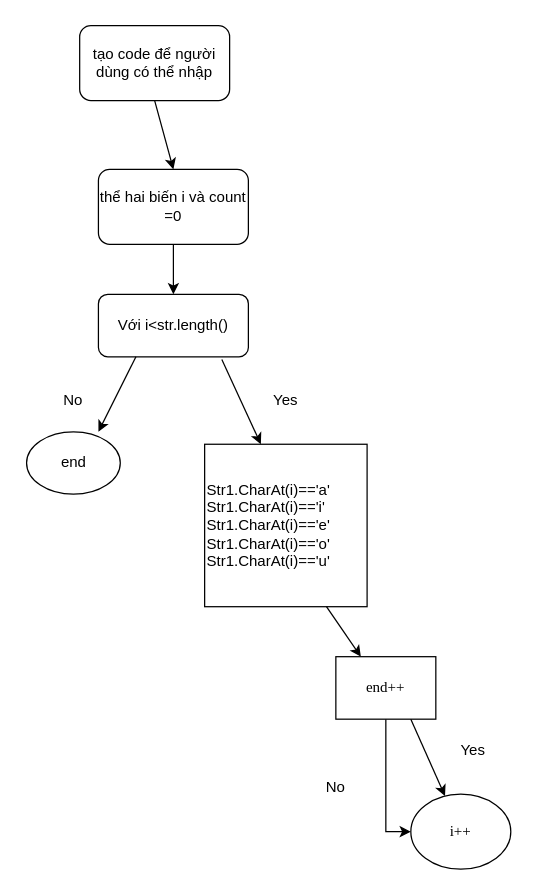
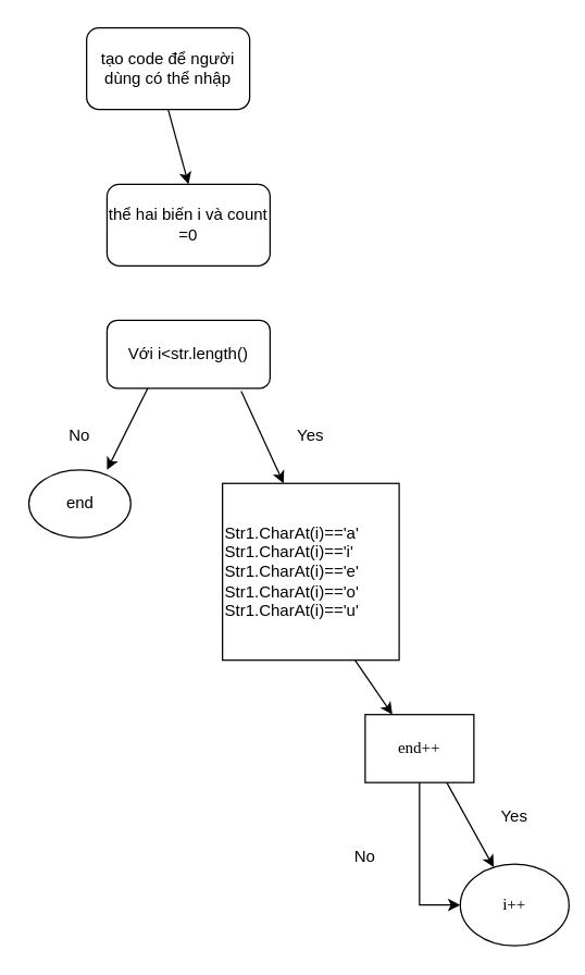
  <mxCell id="0" />
  <mxCell id="1" parent="0" />
  <mxCell id="2" value="tạo code để người&lt;br&gt;dùng có thể nhập" style="rounded=1;whiteSpace=wrap;html=1;" parent="1" vertex="1"><mxGeometry x="63" y="20" width="120" height="60" as="geometry" /></mxCell>
  <mxCell id="3" value="thể hai biến i và count&lt;br&gt;=0" style="rounded=1;whiteSpace=wrap;html=1;" parent="1" vertex="1"><mxGeometry x="78" y="135" width="120" height="60" as="geometry" /></mxCell>
  <mxCell id="4" value="Với i&amp;lt;str.length()" style="rounded=1;whiteSpace=wrap;html=1;" parent="1" vertex="1"><mxGeometry x="78" y="235" width="120" height="50" as="geometry" /></mxCell>
  <mxCell id="5" value="" style="endArrow=classic;html=1;rounded=0;exitX=0.823;exitY=1.043;exitDx=0;exitDy=0;exitPerimeter=0;" parent="1" source="4" edge="1"><mxGeometry width="50" height="50" relative="1" as="geometry"><mxPoint x="208" y="335" as="sourcePoint" /><mxPoint x="208" y="355" as="targetPoint" /></mxGeometry></mxCell>
  <mxCell id="6" value="" style="endArrow=classic;html=1;rounded=0;exitX=0.25;exitY=1;exitDx=0;exitDy=0;" parent="1" source="4" edge="1"><mxGeometry width="50" height="50" relative="1" as="geometry"><mxPoint x="48" y="355" as="sourcePoint" /><mxPoint x="78" y="345" as="targetPoint" /></mxGeometry></mxCell>
  <mxCell id="7" value="Yes" style="text;html=1;strokeColor=none;fillColor=none;align=center;verticalAlign=middle;whiteSpace=wrap;rounded=0;" parent="1" vertex="1"><mxGeometry x="198" y="305" width="60" height="30" as="geometry" /></mxCell>
  <mxCell id="8" value="No" style="text;html=1;strokeColor=none;fillColor=none;align=center;verticalAlign=middle;whiteSpace=wrap;rounded=0;" parent="1" vertex="1"><mxGeometry x="28" y="305" width="60" height="30" as="geometry" /></mxCell>
  <mxCell id="9" value="&lt;span style=&quot;background-color: initial;&quot;&gt;Str1.CharAt(i)=='a'&lt;br&gt;&lt;/span&gt;Str1.CharAt(i)=='i'&lt;br&gt;Str1.CharAt(i)=='e'&lt;br&gt;Str1.CharAt(i)=='o'&lt;br&gt;Str1.CharAt(i)=='u'&lt;span style=&quot;background-color: initial;&quot;&gt;&lt;br&gt;&lt;/span&gt;" style="whiteSpace=wrap;html=1;aspect=fixed;align=left;" parent="1" vertex="1"><mxGeometry x="163" y="355" width="130" height="130" as="geometry" /></mxCell>
  <mxCell id="10" value="end" style="ellipse;whiteSpace=wrap;html=1;" parent="1" vertex="1"><mxGeometry x="20.5" y="345" width="75" height="50" as="geometry" /></mxCell>
  <mxCell id="11" value="" style="endArrow=classic;html=1;rounded=0;fontFamily=Times New Roman;exitX=0.75;exitY=1;exitDx=0;exitDy=0;" parent="1" source="9" edge="1"><mxGeometry width="50" height="50" relative="1" as="geometry"><mxPoint x="328" y="515" as="sourcePoint" /><mxPoint x="288" y="525" as="targetPoint" /></mxGeometry></mxCell>
- <mxCell id="12" value="i++" style="ellipse;whiteSpace=wrap;html=1;fontFamily=Times New Roman;" parent="1" vertex="1"><mxGeometry x="328" y="635" width="80" height="60" as="geometry" /></mxCell>
+ <mxCell id="12" value="i++" style="ellipse;whiteSpace=wrap;html=1;fontFamily=Times New Roman;" parent="1" vertex="1"><mxGeometry x="338" y="635" width="80" height="60" as="geometry" /></mxCell>
  <mxCell id="13" value="" style="edgeStyle=orthogonalEdgeStyle;rounded=0;orthogonalLoop=1;jettySize=auto;html=1;entryX=0;entryY=0.5;entryDx=0;entryDy=0;" edge="1" parent="1" source="14" target="12"><mxGeometry relative="1" as="geometry" /></mxCell>
  <mxCell id="14" value="end++" style="rounded=0;whiteSpace=wrap;html=1;fontFamily=Times New Roman;" parent="1" vertex="1"><mxGeometry x="268" y="525" width="80" height="50" as="geometry" /></mxCell>
  <mxCell id="15" value="" style="endArrow=classic;html=1;rounded=0;fontFamily=Times New Roman;exitX=0.75;exitY=1;exitDx=0;exitDy=0;" parent="1" source="14" target="12" edge="1"><mxGeometry width="50" height="50" relative="1" as="geometry"><mxPoint x="348" y="605" as="sourcePoint" /><mxPoint x="398" y="555" as="targetPoint" /></mxGeometry></mxCell>
  <mxCell id="16" value="" style="endArrow=classic;html=1;rounded=0;fontFamily=Times New Roman;exitX=0.5;exitY=1;exitDx=0;exitDy=0;entryX=0.5;entryY=0;entryDx=0;entryDy=0;" parent="1" source="2" target="3" edge="1"><mxGeometry width="50" height="50" relative="1" as="geometry"><mxPoint x="128" y="125" as="sourcePoint" /><mxPoint x="178" y="75" as="targetPoint" /></mxGeometry></mxCell>
- <mxCell id="17" value="" style="endArrow=classic;html=1;rounded=0;fontFamily=Times New Roman;exitX=0.5;exitY=1;exitDx=0;exitDy=0;entryX=0.5;entryY=0;entryDx=0;entryDy=0;" parent="1" source="3" target="4" edge="1"><mxGeometry width="50" height="50" relative="1" as="geometry"><mxPoint x="258" y="225" as="sourcePoint" /><mxPoint x="308" y="175" as="targetPoint" /></mxGeometry></mxCell>
  <mxCell id="18" value="Yes&lt;br&gt;" style="text;html=1;strokeColor=none;fillColor=none;align=center;verticalAlign=middle;whiteSpace=wrap;rounded=0;" vertex="1" parent="1"><mxGeometry x="348" y="585" width="60" height="30" as="geometry" /></mxCell>
  <mxCell id="19" value="No" style="text;html=1;strokeColor=none;fillColor=none;align=center;verticalAlign=middle;whiteSpace=wrap;rounded=0;" vertex="1" parent="1"><mxGeometry x="238" y="615" width="60" height="30" as="geometry" /></mxCell>
